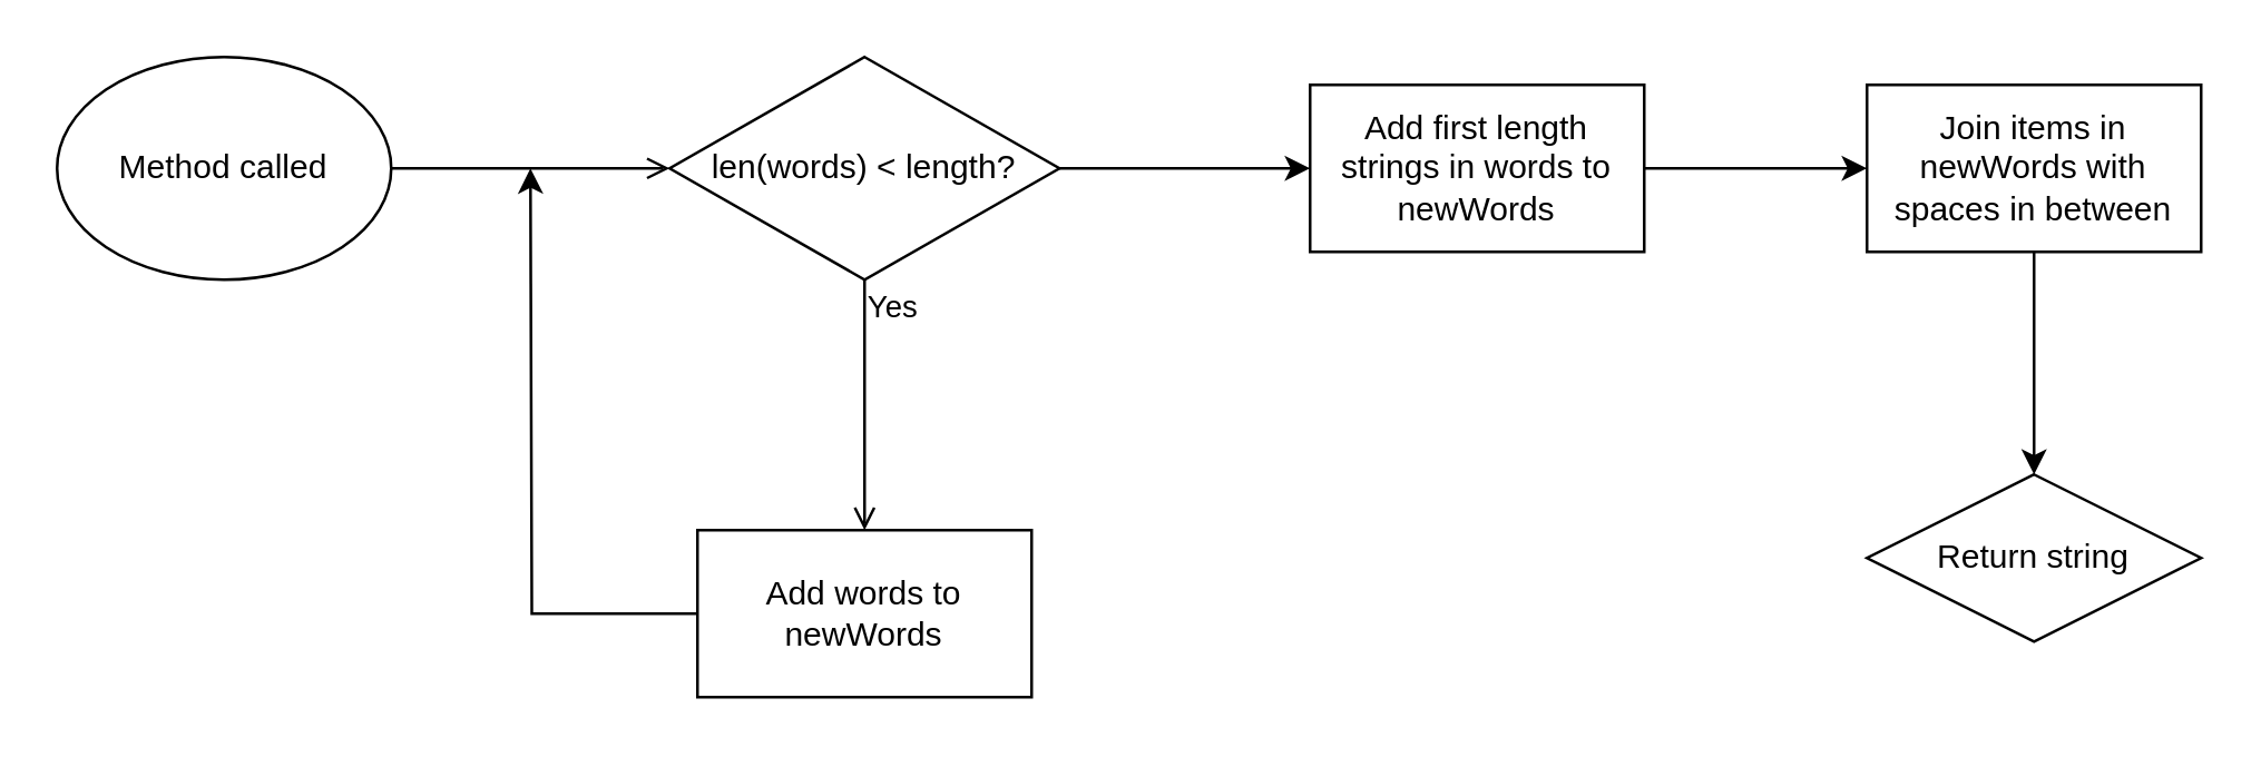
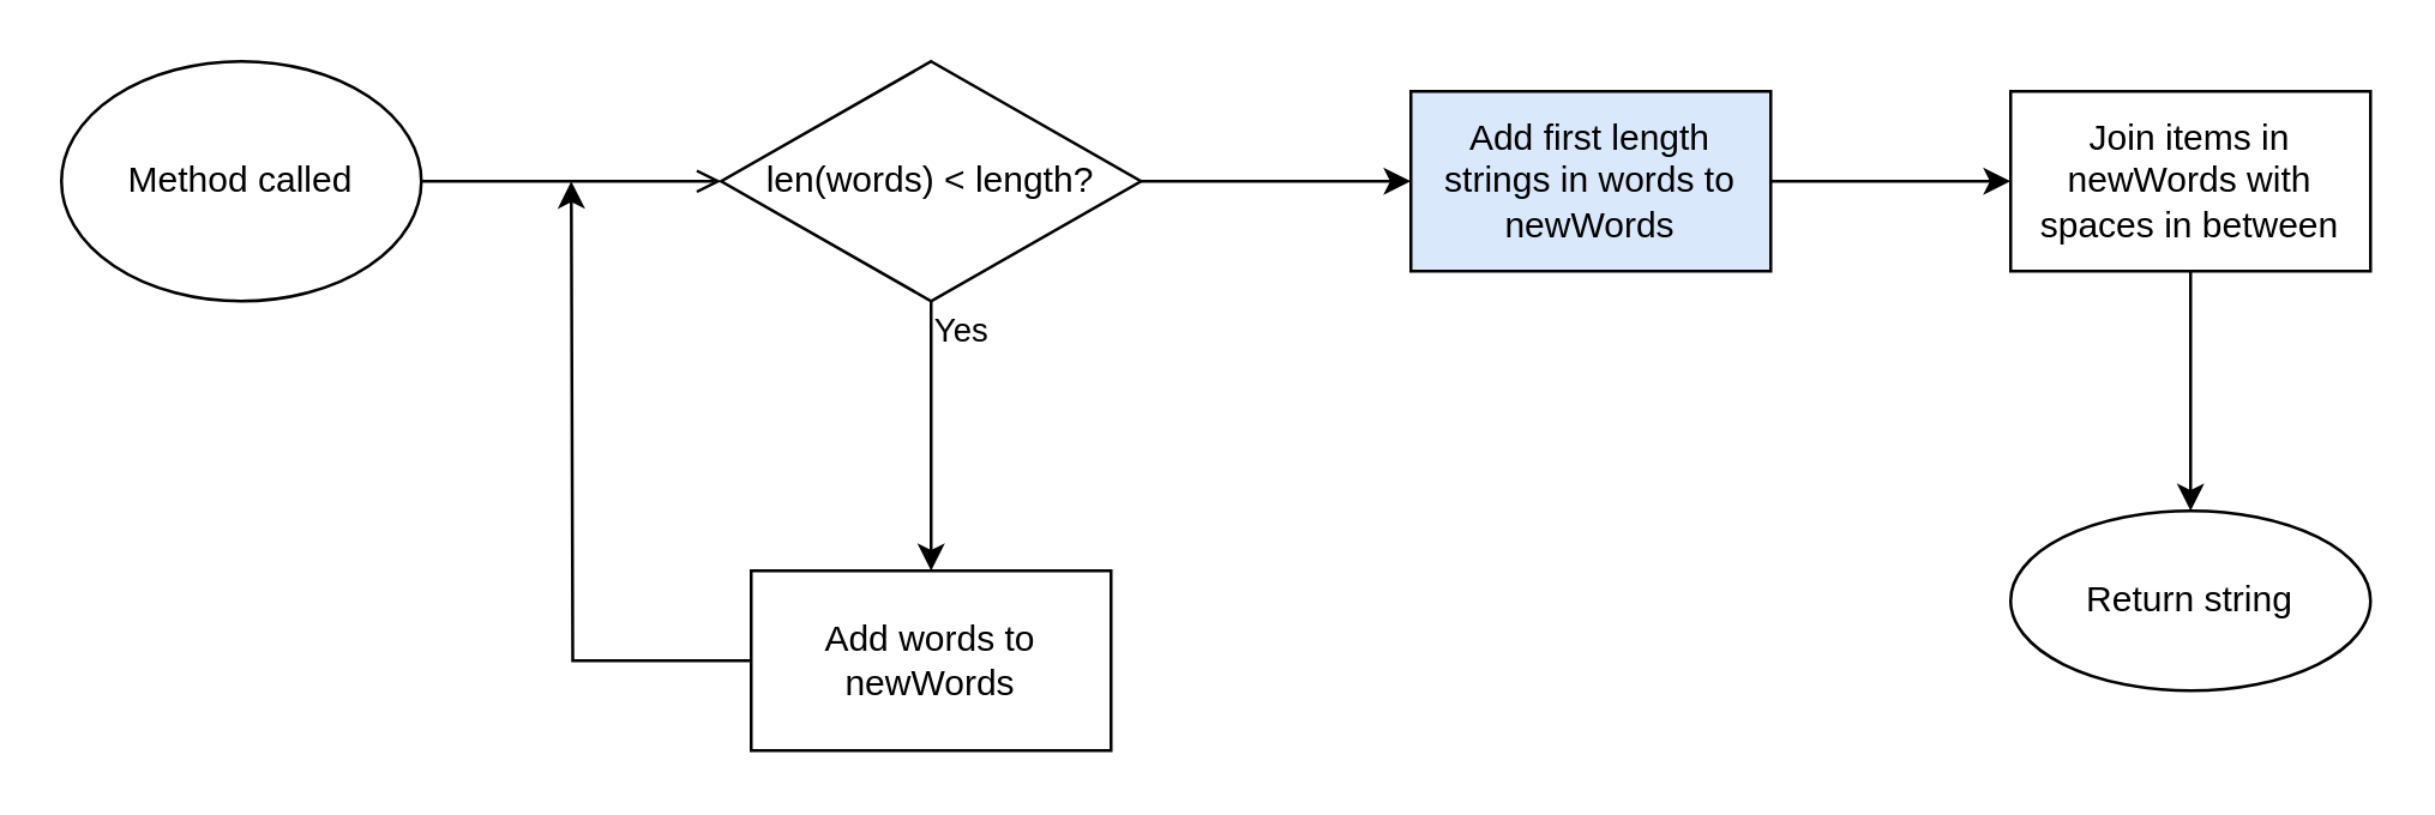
  <mxCell id="0" />
  <mxCell id="1" parent="0" />
  <mxCell id="2" value="" style="edgeStyle=orthogonalEdgeStyle;rounded=0;orthogonalLoop=1;jettySize=auto;html=1;endArrow=open;" edge="1" parent="1" source="3" target="6"><mxGeometry relative="1" as="geometry" /></mxCell>
  <mxCell id="3" value="&lt;div&gt;Method called&lt;/div&gt;" style="ellipse;whiteSpace=wrap;html=1;" vertex="1" parent="1"><mxGeometry x="20" y="20" width="120" height="80" as="geometry" /></mxCell>
- <mxCell id="4" value="Yes" style="edgeStyle=orthogonalEdgeStyle;rounded=0;orthogonalLoop=1;jettySize=auto;html=1;endArrow=open;" edge="1" parent="1" source="6" target="8"><mxGeometry x="-0.778" y="10" relative="1" as="geometry"><mxPoint as="offset" /></mxGeometry></mxCell>
+ <mxCell id="4" value="Yes" style="edgeStyle=orthogonalEdgeStyle;rounded=0;orthogonalLoop=1;jettySize=auto;html=1;" edge="1" parent="1" source="6" target="8"><mxGeometry x="-0.778" y="10" relative="1" as="geometry"><mxPoint as="offset" /></mxGeometry></mxCell>
  <mxCell id="5" value="" style="edgeStyle=orthogonalEdgeStyle;rounded=0;orthogonalLoop=1;jettySize=auto;html=1;" edge="1" parent="1" source="6" target="10"><mxGeometry relative="1" as="geometry" /></mxCell>
  <mxCell id="6" value="len(words) &amp;lt; length?" style="rhombus;whiteSpace=wrap;html=1;" vertex="1" parent="1"><mxGeometry x="240" y="20" width="140" height="80" as="geometry" /></mxCell>
  <mxCell id="7" style="edgeStyle=orthogonalEdgeStyle;rounded=0;orthogonalLoop=1;jettySize=auto;html=1;" edge="1" parent="1" source="8"><mxGeometry relative="1" as="geometry"><mxPoint x="190" y="60" as="targetPoint" /></mxGeometry></mxCell>
  <mxCell id="8" value="Add words to newWords " style="whiteSpace=wrap;html=1;" vertex="1" parent="1"><mxGeometry x="250" y="190" width="120" height="60" as="geometry" /></mxCell>
  <mxCell id="9" value="" style="edgeStyle=orthogonalEdgeStyle;rounded=0;orthogonalLoop=1;jettySize=auto;html=1;" edge="1" parent="1" source="10" target="12"><mxGeometry relative="1" as="geometry" /></mxCell>
- <mxCell id="10" value="Add first length strings in words to newWords" style="whiteSpace=wrap;html=1;" vertex="1" parent="1"><mxGeometry x="470" y="30" width="120" height="60" as="geometry" /></mxCell>
+ <mxCell id="10" value="Add first length strings in words to newWords" style="whiteSpace=wrap;html=1;fillColor=#dae8fc;" vertex="1" parent="1"><mxGeometry x="470" y="30" width="120" height="60" as="geometry" /></mxCell>
  <mxCell id="11" value="" style="edgeStyle=orthogonalEdgeStyle;rounded=0;orthogonalLoop=1;jettySize=auto;html=1;" edge="1" parent="1" source="12" target="13"><mxGeometry relative="1" as="geometry" /></mxCell>
  <mxCell id="12" value="Join items in newWords with spaces in between" style="whiteSpace=wrap;html=1;" vertex="1" parent="1"><mxGeometry x="670" y="30" width="120" height="60" as="geometry" /></mxCell>
- <mxCell id="13" value="Return string" style="rhombus;whiteSpace=wrap;html=1;" vertex="1" parent="1"><mxGeometry x="670" y="170" width="120" height="60" as="geometry" /></mxCell>
+ <mxCell id="13" value="Return string" style="ellipse;whiteSpace=wrap;html=1;" vertex="1" parent="1"><mxGeometry x="670" y="170" width="120" height="60" as="geometry" /></mxCell>
